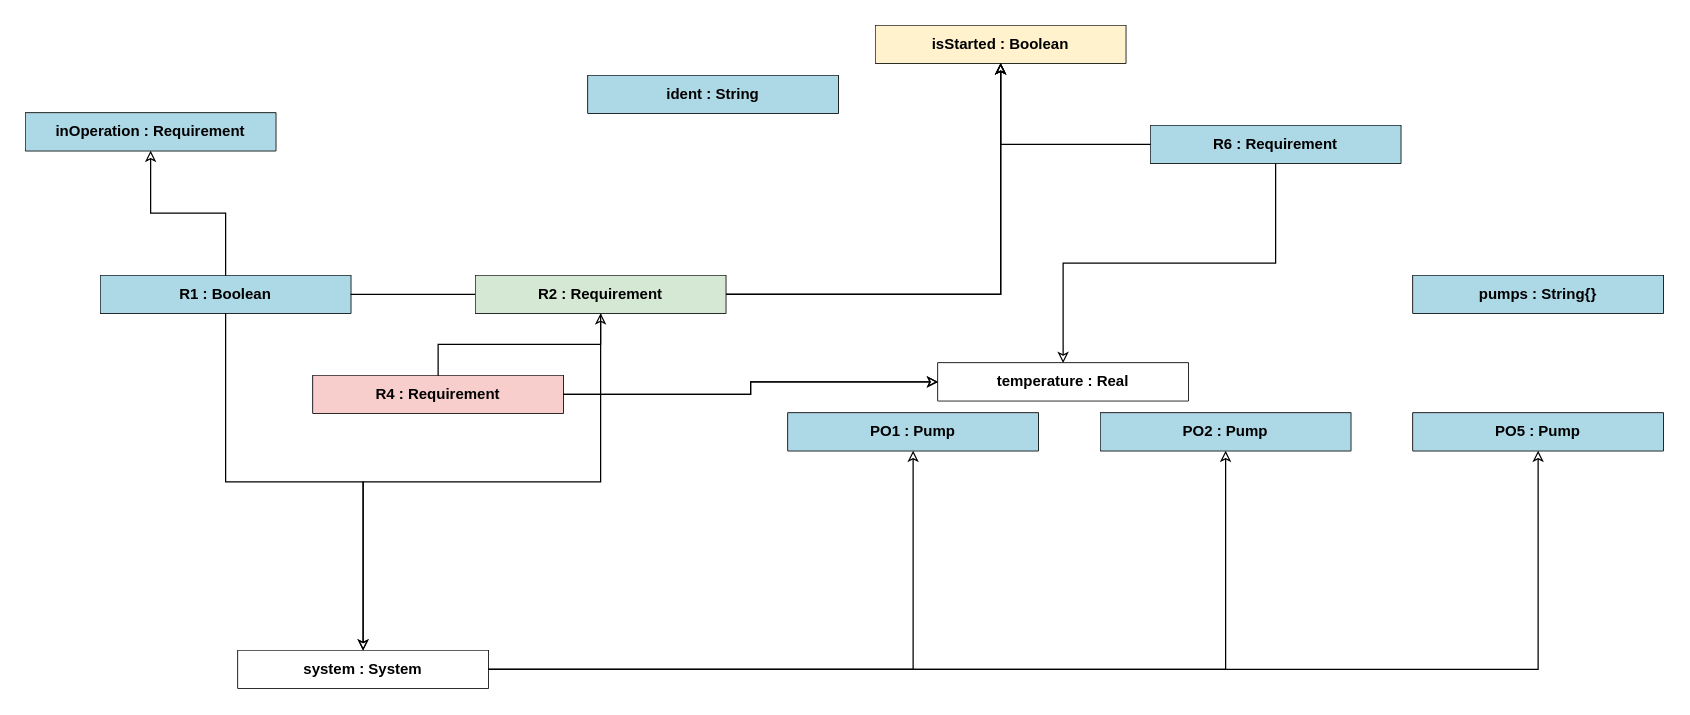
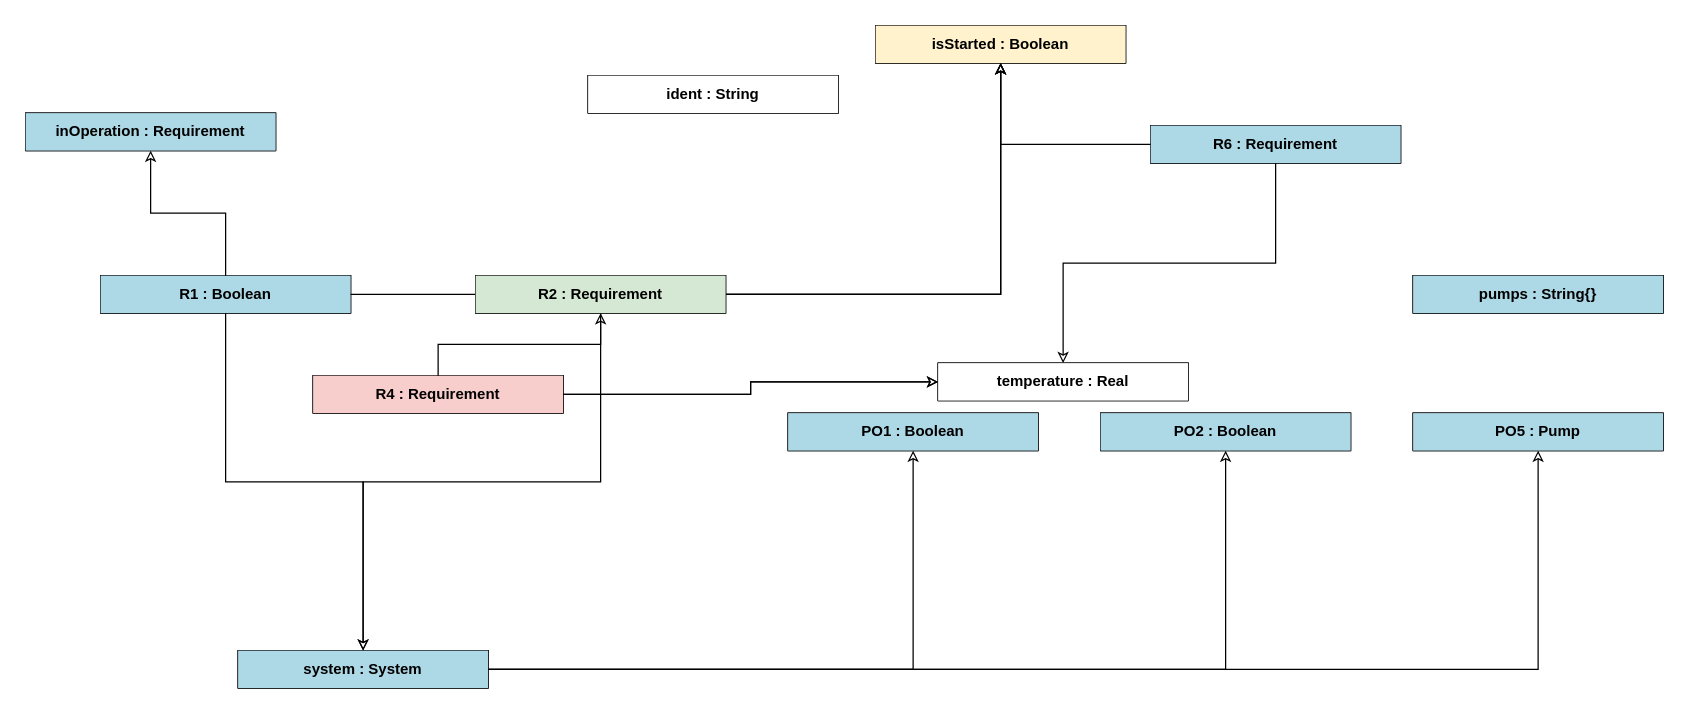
  <mxCell id="0" />
  <mxCell id="1" parent="0" />
  <mxCell id="2" style="shape=table;container=1;recursiveResize=0;strokeColor=#000;" parent="1" vertex="1"><mxGeometry x="470" y="60" width="200" height="30" as="geometry" /></mxCell>
  <mxCell id="3" style="shape=tableRow;startSize=0;fillColor=none;" parent="2" vertex="1"><mxGeometry width="200" height="30" as="geometry" /></mxCell>
- <mxCell id="4" value="&lt;b&gt;ident : String&lt;/b&gt;" style="html=1;verticalAlign=middle;whiteSpace=wrap;overflow=visible;align=center;fillColor=#ADD8E6;strokeColor=none" parent="3" vertex="1"><mxGeometry width="200" height="30" as="geometry" /></mxCell>
+ <mxCell id="4" value="&lt;b&gt;ident : String&lt;/b&gt;" style="html=1;verticalAlign=middle;whiteSpace=wrap;overflow=visible;align=center;fillColor=#ffffff;strokeColor=none;" parent="3" vertex="1"><mxGeometry width="200" height="30" as="geometry" /></mxCell>
  <mxCell id="5" style="shape=table;container=1;recursiveResize=0;strokeColor=#000;" parent="1" vertex="1"><mxGeometry x="700" y="20" width="200" height="30" as="geometry" /></mxCell>
  <mxCell id="6" style="shape=tableRow;startSize=0;fillColor=none;" parent="5" vertex="1"><mxGeometry width="200" height="30" as="geometry" /></mxCell>
  <mxCell id="7" value="&lt;b&gt;isStarted : Boolean&lt;/b&gt;" style="html=1;verticalAlign=middle;whiteSpace=wrap;overflow=visible;align=center;fillColor=#fff2cc;strokeColor=none;" parent="6" vertex="1"><mxGeometry width="200" height="30" as="geometry" /></mxCell>
  <mxCell id="8" style="shape=table;container=1;recursiveResize=0;strokeColor=#000;" parent="1" vertex="1"><mxGeometry x="750" y="290" width="200" height="30" as="geometry" /></mxCell>
  <mxCell id="9" style="shape=tableRow;startSize=0;fillColor=none;" parent="8" vertex="1"><mxGeometry width="200" height="30" as="geometry" /></mxCell>
  <mxCell id="10" value="&lt;b&gt;temperature : Real&lt;/b&gt;" style="html=1;verticalAlign=middle;whiteSpace=wrap;overflow=visible;align=center;fillColor=#ffffff;strokeColor=none;" parent="9" vertex="1"><mxGeometry width="200" height="30" as="geometry" /></mxCell>
  <mxCell id="11" style="shape=table;container=1;recursiveResize=0;strokeColor=#000;" parent="1" vertex="1"><mxGeometry x="80" y="220" width="200" height="30" as="geometry" /></mxCell>
  <mxCell id="12" style="shape=tableRow;startSize=0;fillColor=none;" parent="11" vertex="1"><mxGeometry width="200" height="30" as="geometry" /></mxCell>
  <mxCell id="13" value="&lt;b&gt;R1 : Boolean&lt;/b&gt;" style="html=1;verticalAlign=middle;whiteSpace=wrap;overflow=visible;align=center;fillColor=#ADD8E6;strokeColor=none" parent="12" vertex="1"><mxGeometry width="200" height="30" as="geometry" /></mxCell>
  <mxCell id="14" style="shape=table;container=1;recursiveResize=0;strokeColor=#000;" parent="1" vertex="1"><mxGeometry x="380" y="220" width="200" height="30" as="geometry" /></mxCell>
  <mxCell id="15" style="shape=tableRow;startSize=0;fillColor=none;" parent="14" vertex="1"><mxGeometry width="200" height="30" as="geometry" /></mxCell>
  <mxCell id="16" style="shape=table;container=1;recursiveResize=0;strokeColor=#000;" parent="1" vertex="1"><mxGeometry x="920" y="100" width="200" height="30" as="geometry" /></mxCell>
  <mxCell id="17" style="shape=tableRow;startSize=0;fillColor=none;" parent="16" vertex="1"><mxGeometry width="200" height="30" as="geometry" /></mxCell>
  <mxCell id="18" value="&lt;b&gt;R6 : Requirement&lt;/b&gt;" style="html=1;verticalAlign=middle;whiteSpace=wrap;overflow=visible;align=center;fillColor=#ADD8E6;strokeColor=none" parent="17" vertex="1"><mxGeometry width="200" height="30" as="geometry" /></mxCell>
  <mxCell id="19" style="shape=table;container=1;recursiveResize=0;strokeColor=#000;" parent="1" vertex="1"><mxGeometry x="250" y="300" width="200" height="30" as="geometry" /></mxCell>
  <mxCell id="20" style="shape=tableRow;startSize=0;fillColor=none;" parent="19" vertex="1"><mxGeometry width="200" height="30" as="geometry" /></mxCell>
  <mxCell id="21" value="&lt;b&gt;R4 : Requirement&lt;/b&gt;" style="html=1;verticalAlign=middle;whiteSpace=wrap;overflow=visible;align=center;fillColor=#f8cecc;strokeColor=none;" parent="20" vertex="1"><mxGeometry width="200" height="30" as="geometry" /></mxCell>
  <mxCell id="22" style="shape=table;container=1;recursiveResize=0;strokeColor=#000;" parent="1" vertex="1"><mxGeometry x="1130" y="220" width="200" height="30" as="geometry" /></mxCell>
  <mxCell id="23" style="shape=tableRow;startSize=0;fillColor=none;" parent="22" vertex="1"><mxGeometry width="200" height="30" as="geometry" /></mxCell>
  <mxCell id="24" value="&lt;b&gt;pumps : String{}&lt;/b&gt;" style="html=1;verticalAlign=middle;whiteSpace=wrap;overflow=visible;align=center;fillColor=#ADD8E6;strokeColor=none" parent="23" vertex="1"><mxGeometry width="200" height="30" as="geometry" /></mxCell>
  <mxCell id="25" style="shape=table;container=1;recursiveResize=0;strokeColor=#000;" parent="1" vertex="1"><mxGeometry x="20" y="90" width="200" height="30" as="geometry" /></mxCell>
  <mxCell id="26" style="shape=tableRow;startSize=0;fillColor=none;" parent="25" vertex="1"><mxGeometry width="200" height="30" as="geometry" /></mxCell>
  <mxCell id="27" value="&lt;b&gt;inOperation : Requirement&lt;/b&gt;" style="html=1;verticalAlign=middle;whiteSpace=wrap;overflow=visible;align=center;fillColor=#ADD8E6;strokeColor=none" parent="26" vertex="1"><mxGeometry width="200" height="30" as="geometry" /></mxCell>
  <mxCell id="28" style="shape=table;container=1;recursiveResize=0;strokeColor=#000;" parent="1" vertex="1"><mxGeometry x="630" y="330" width="200" height="30" as="geometry" /></mxCell>
  <mxCell id="29" style="shape=tableRow;startSize=0;fillColor=none;" parent="28" vertex="1"><mxGeometry width="200" height="30" as="geometry" /></mxCell>
- <mxCell id="30" value="&lt;b&gt;PO1 : Pump&lt;/b&gt;" style="html=1;verticalAlign=middle;whiteSpace=wrap;overflow=visible;align=center;fillColor=#ADD8E6;strokeColor=none" parent="29" vertex="1"><mxGeometry width="200" height="30" as="geometry" /></mxCell>
+ <mxCell id="30" value="&lt;b&gt;PO1 : Boolean&lt;/b&gt;" style="html=1;verticalAlign=middle;whiteSpace=wrap;overflow=visible;align=center;fillColor=#ADD8E6;strokeColor=none" parent="29" vertex="1"><mxGeometry width="200" height="30" as="geometry" /></mxCell>
  <mxCell id="31" style="shape=table;container=1;recursiveResize=0;strokeColor=#000;" parent="1" vertex="1"><mxGeometry x="880" y="330" width="200" height="30" as="geometry" /></mxCell>
  <mxCell id="32" style="shape=tableRow;startSize=0;fillColor=none;" parent="31" vertex="1"><mxGeometry width="200" height="30" as="geometry" /></mxCell>
- <mxCell id="33" value="&lt;b&gt;PO2 : Pump&lt;/b&gt;" style="html=1;verticalAlign=middle;whiteSpace=wrap;overflow=visible;align=center;fillColor=#ADD8E6;strokeColor=none" parent="32" vertex="1"><mxGeometry width="200" height="30" as="geometry" /></mxCell>
+ <mxCell id="33" value="&lt;b&gt;PO2 : Boolean&lt;/b&gt;" style="html=1;verticalAlign=middle;whiteSpace=wrap;overflow=visible;align=center;fillColor=#ADD8E6;strokeColor=none" parent="32" vertex="1"><mxGeometry width="200" height="30" as="geometry" /></mxCell>
  <mxCell id="34" style="shape=table;container=1;recursiveResize=0;strokeColor=#000;" parent="1" vertex="1"><mxGeometry x="1130" y="330" width="200" height="30" as="geometry" /></mxCell>
  <mxCell id="35" style="shape=tableRow;startSize=0;fillColor=none;" parent="34" vertex="1"><mxGeometry width="200" height="30" as="geometry" /></mxCell>
  <mxCell id="36" value="&lt;b&gt;PO5 : Pump&lt;/b&gt;" style="html=1;verticalAlign=middle;whiteSpace=wrap;overflow=visible;align=center;fillColor=#ADD8E6;strokeColor=none" parent="35" vertex="1"><mxGeometry width="200" height="30" as="geometry" /></mxCell>
  <mxCell id="37" style="shape=table;container=1;recursiveResize=0;strokeColor=#000;" parent="1" vertex="1"><mxGeometry x="190" y="520" width="200" height="30" as="geometry" /></mxCell>
  <mxCell id="38" style="shape=tableRow;startSize=0;fillColor=none;" parent="37" vertex="1"><mxGeometry width="200" height="30" as="geometry" /></mxCell>
- <mxCell id="39" value="&lt;b&gt;system : System&lt;/b&gt;" style="html=1;verticalAlign=middle;whiteSpace=wrap;overflow=visible;align=center;fillColor=#ffffff;strokeColor=none;" parent="38" vertex="1"><mxGeometry width="200" height="30" as="geometry" /></mxCell>
+ <mxCell id="39" value="&lt;b&gt;system : System&lt;/b&gt;" style="html=1;verticalAlign=middle;whiteSpace=wrap;overflow=visible;align=center;fillColor=#ADD8E6;strokeColor=none" parent="38" vertex="1"><mxGeometry width="200" height="30" as="geometry" /></mxCell>
  <mxCell id="40" style="edgeStyle=orthogonalEdgeStyle;rounded=0;strokeColor=#000;endArrow=classic;endFill=0;" parent="1" source="11" target="37" edge="1"><mxGeometry relative="1" as="geometry" /></mxCell>
  <mxCell id="41" style="edgeStyle=orthogonalEdgeStyle;rounded=0;strokeColor=#000;endArrow=classic;endFill=0;" parent="1" source="11" target="25" edge="1"><mxGeometry relative="1" as="geometry" /></mxCell>
  <mxCell id="42" style="edgeStyle=orthogonalEdgeStyle;rounded=0;strokeColor=#000;endArrow=classic;endFill=0;" parent="1" source="11" edge="1"><mxGeometry relative="1" as="geometry" /></mxCell>
  <mxCell id="43" style="edgeStyle=orthogonalEdgeStyle;rounded=0;strokeColor=#000;endArrow=classic;endFill=0;" parent="1" source="11" target="5" edge="1"><mxGeometry relative="1" as="geometry" /></mxCell>
  <mxCell id="44" style="edgeStyle=orthogonalEdgeStyle;rounded=0;strokeColor=#000;endArrow=classic;endFill=0;" parent="1" source="14" edge="1"><mxGeometry relative="1" as="geometry" /></mxCell>
  <mxCell id="45" style="edgeStyle=orthogonalEdgeStyle;rounded=0;strokeColor=#000;endArrow=classic;endFill=0;" parent="1" source="14" target="5" edge="1"><mxGeometry relative="1" as="geometry" /></mxCell>
  <mxCell id="46" style="edgeStyle=orthogonalEdgeStyle;rounded=0;strokeColor=#000;endArrow=classic;endFill=0;" parent="1" source="14" edge="1"><mxGeometry relative="1" as="geometry" /></mxCell>
  <mxCell id="47" style="edgeStyle=orthogonalEdgeStyle;rounded=0;strokeColor=#000;endArrow=classic;endFill=0;" parent="1" source="14" edge="1"><mxGeometry relative="1" as="geometry" /></mxCell>
  <mxCell id="48" style="edgeStyle=orthogonalEdgeStyle;rounded=0;strokeColor=#000;endArrow=classic;endFill=0;" parent="1" source="14" target="5" edge="1"><mxGeometry relative="1" as="geometry" /></mxCell>
  <mxCell id="49" style="edgeStyle=orthogonalEdgeStyle;rounded=0;strokeColor=#000;endArrow=classic;endFill=0;" parent="1" source="16" edge="1"><mxGeometry relative="1" as="geometry" /></mxCell>
  <mxCell id="50" style="edgeStyle=orthogonalEdgeStyle;rounded=0;strokeColor=#000;endArrow=classic;endFill=0;" parent="1" source="16" target="5" edge="1"><mxGeometry relative="1" as="geometry" /></mxCell>
  <mxCell id="51" style="edgeStyle=orthogonalEdgeStyle;rounded=0;strokeColor=#000;endArrow=classic;endFill=0;" parent="1" source="16" edge="1"><mxGeometry relative="1" as="geometry" /></mxCell>
  <mxCell id="52" style="edgeStyle=orthogonalEdgeStyle;rounded=0;strokeColor=#000;endArrow=classic;endFill=0;" parent="1" source="16" target="8" edge="1"><mxGeometry relative="1" as="geometry" /></mxCell>
  <mxCell id="53" style="edgeStyle=orthogonalEdgeStyle;rounded=0;strokeColor=#000;endArrow=classic;endFill=0;" parent="1" source="16" edge="1"><mxGeometry relative="1" as="geometry" /></mxCell>
  <mxCell id="54" style="edgeStyle=orthogonalEdgeStyle;rounded=0;strokeColor=#000;endArrow=classic;endFill=0;" parent="1" source="73" target="37" edge="1"><mxGeometry relative="1" as="geometry" /></mxCell>
  <mxCell id="55" style="edgeStyle=orthogonalEdgeStyle;rounded=0;strokeColor=#000;endArrow=classic;endFill=0;" parent="1" source="19" edge="1"><mxGeometry relative="1" as="geometry" /></mxCell>
  <mxCell id="56" style="edgeStyle=orthogonalEdgeStyle;rounded=0;strokeColor=#000;endArrow=classic;endFill=0;" parent="1" source="19" edge="1"><mxGeometry relative="1" as="geometry" /></mxCell>
  <mxCell id="57" style="edgeStyle=orthogonalEdgeStyle;rounded=0;strokeColor=#000;endArrow=classic;endFill=0;" parent="1" source="19" target="8" edge="1"><mxGeometry relative="1" as="geometry" /></mxCell>
  <mxCell id="58" style="edgeStyle=orthogonalEdgeStyle;rounded=0;strokeColor=#000;endArrow=classic;endFill=0;" parent="1" source="19" edge="1"><mxGeometry relative="1" as="geometry" /></mxCell>
  <mxCell id="59" style="edgeStyle=orthogonalEdgeStyle;rounded=0;strokeColor=#000;endArrow=classic;endFill=0;" parent="1" source="19" edge="1"><mxGeometry relative="1" as="geometry" /></mxCell>
  <mxCell id="60" style="edgeStyle=orthogonalEdgeStyle;rounded=0;strokeColor=#000;endArrow=classic;endFill=0;" parent="1" source="19" edge="1"><mxGeometry relative="1" as="geometry" /></mxCell>
  <mxCell id="61" style="edgeStyle=orthogonalEdgeStyle;rounded=0;strokeColor=#000;endArrow=classic;endFill=0;" parent="1" source="19" target="8" edge="1"><mxGeometry relative="1" as="geometry" /></mxCell>
  <mxCell id="62" style="edgeStyle=orthogonalEdgeStyle;rounded=0;strokeColor=#000;endArrow=classic;endFill=0;" parent="1" source="19" edge="1"><mxGeometry relative="1" as="geometry" /></mxCell>
  <mxCell id="63" style="edgeStyle=orthogonalEdgeStyle;rounded=0;strokeColor=#000;endArrow=classic;endFill=0;" parent="1" source="19" edge="1"><mxGeometry relative="1" as="geometry" /></mxCell>
  <mxCell id="64" style="edgeStyle=orthogonalEdgeStyle;rounded=0;strokeColor=#000;endArrow=classic;endFill=0;" parent="1" source="22" edge="1"><mxGeometry relative="1" as="geometry" /></mxCell>
  <mxCell id="65" style="edgeStyle=orthogonalEdgeStyle;rounded=0;strokeColor=#000;endArrow=classic;endFill=0;" parent="1" source="28" edge="1"><mxGeometry relative="1" as="geometry" /></mxCell>
  <mxCell id="66" style="edgeStyle=orthogonalEdgeStyle;rounded=0;strokeColor=#000;endArrow=classic;endFill=0;" parent="1" source="31" edge="1"><mxGeometry relative="1" as="geometry" /></mxCell>
  <mxCell id="67" style="edgeStyle=orthogonalEdgeStyle;rounded=0;strokeColor=#000;endArrow=classic;endFill=0;" parent="1" source="34" edge="1"><mxGeometry relative="1" as="geometry" /></mxCell>
  <mxCell id="68" style="edgeStyle=orthogonalEdgeStyle;rounded=0;strokeColor=#000;endArrow=classic;endFill=0;" parent="1" source="37" edge="1"><mxGeometry relative="1" as="geometry" /></mxCell>
  <mxCell id="69" style="edgeStyle=orthogonalEdgeStyle;rounded=0;strokeColor=#000;endArrow=classic;endFill=0;" parent="1" source="37" target="28" edge="1"><mxGeometry relative="1" as="geometry" /></mxCell>
  <mxCell id="70" style="edgeStyle=orthogonalEdgeStyle;rounded=0;strokeColor=#000;endArrow=classic;endFill=0;" parent="1" source="37" target="31" edge="1"><mxGeometry relative="1" as="geometry" /></mxCell>
  <mxCell id="71" style="edgeStyle=orthogonalEdgeStyle;rounded=0;strokeColor=#000;endArrow=classic;endFill=0;" parent="1" source="37" target="34" edge="1"><mxGeometry relative="1" as="geometry" /></mxCell>
  <mxCell id="72" value="" style="edgeStyle=orthogonalEdgeStyle;rounded=0;strokeColor=#000;endArrow=classic;endFill=0;" edge="1" parent="1" source="19" target="73"><mxGeometry relative="1" as="geometry"><mxPoint x="880" y="235" as="sourcePoint" /><mxPoint x="290" y="520" as="targetPoint" /></mxGeometry></mxCell>
  <mxCell id="73" value="&lt;b&gt;R2 : Requirement&lt;/b&gt;" style="html=1;verticalAlign=middle;whiteSpace=wrap;overflow=visible;align=center;fillColor=#d5e8d4;strokeColor=none;" parent="1" vertex="1"><mxGeometry x="380" y="220" width="200" height="30" as="geometry" /></mxCell>
